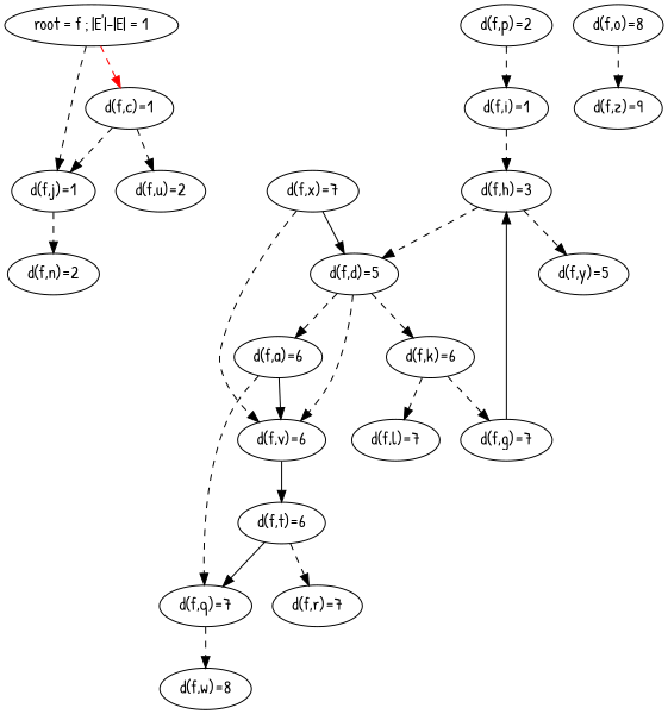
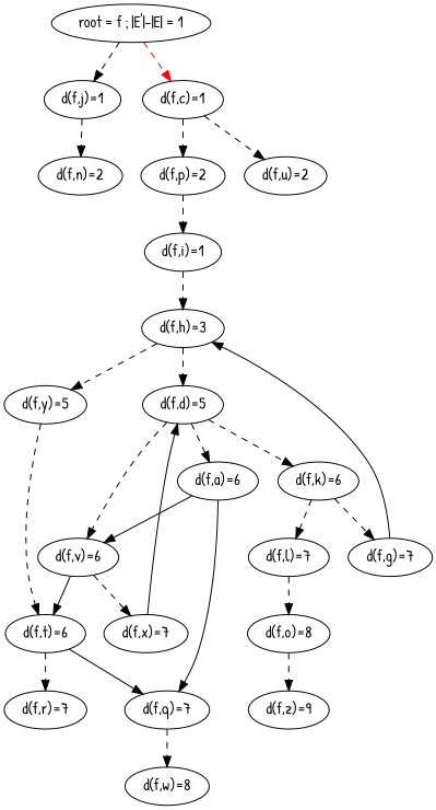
  digraph {
    fontname="Patrick Hand"
    node [fontname="Patrick Hand"]
    edge [fontname="Patrick Hand" style=dashed]
    n1 [label="root = f ; |E'|-|E| = 1"]
    n2 [label="d(f,j)=1"]
    n3 [label="d(f,c)=1"]
    n4 [label="d(f,n)=2"]
    n5 [label="d(f,u)=2"]
    n6 [label="d(f,p)=2"]
    n7 [label="d(f,i)=1"]
    n8 [label="d(f,h)=3"]
    n9 [label="d(f,d)=5"]
    n10 [label="d(f,y)=5"]
    n11 [label="d(f,v)=6"]
    n12 [label="d(f,a)=6"]
    n13 [label="d(f,k)=6"]
    n14 [label="d(f,t)=6"]
    n15 [label="d(f,x)=7"]
    n16 [label="d(f,q)=7"]
    n17 [label="d(f,l)=7"]
    n18 [label="d(f,g)=7"]
    n19 [label="d(f,r)=7"]
    n20 [label="d(f,w)=8"]
    n21 [label="d(f,o)=8"]
    n22 [label="d(f,z)=9"]
    n1 -> n2
    n1 -> n3 [color=red]
    n2 -> n4
    n3 -> n5
-   n3 -> n2
+   n3 -> n6
    n6 -> n7
    n7 -> n8
    n8 -> n9
    n8 -> n10
    n9 -> n11
    n9 -> n12
    n9 -> n13
+   n10 -> n14
    n11 -> n14 [style=""]
-   n15 -> n11
+   n11 -> n15
    n12 -> n11 [style=""]
-   n12 -> n16
+   n12 -> n16 [style=solid]
    n13 -> n17
    n13 -> n18
    n14 -> n16 [style=""]
    n14 -> n19
    n15 -> n9 [style=""]
    n16 -> n20
+   n17 -> n21
    n18 -> n8 [style=""]
    n21 -> n22
  }
